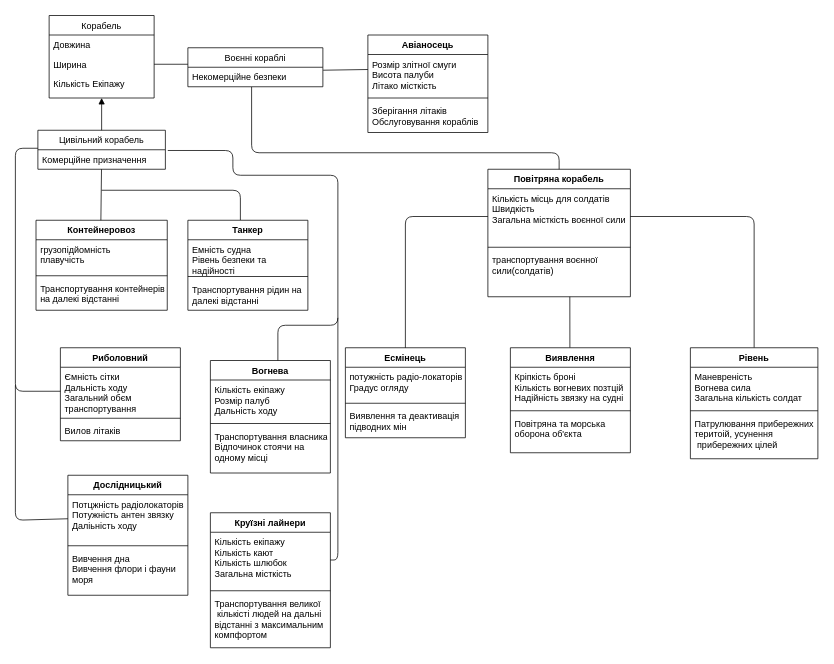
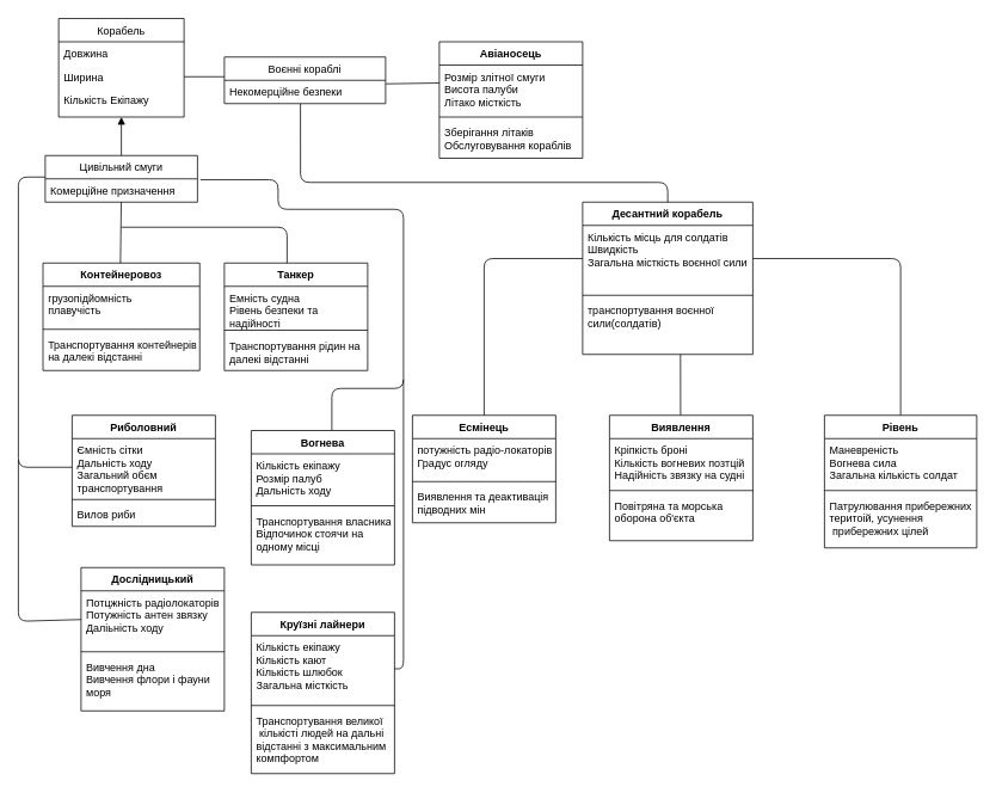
  <mxCell id="0" />
  <mxCell id="1" parent="0" />
  <mxCell id="2" value="Корабель" style="swimlane;fontStyle=0;childLayout=stackLayout;horizontal=1;startSize=26;fillColor=none;horizontalStack=0;resizeParent=1;resizeParentMax=0;resizeLast=0;collapsible=1;marginBottom=0;" vertex="1" parent="1"><mxGeometry x="65" y="20" width="140" height="110" as="geometry" /></mxCell>
  <mxCell id="3" value="Довжина&#10;" style="text;strokeColor=none;fillColor=none;align=left;verticalAlign=top;spacingLeft=4;spacingRight=4;overflow=hidden;rotatable=0;points=[[0,0.5],[1,0.5]];portConstraint=eastwest;" vertex="1" parent="2"><mxGeometry y="26" width="140" height="26" as="geometry" /></mxCell>
  <mxCell id="4" value="Ширина" style="text;strokeColor=none;fillColor=none;align=left;verticalAlign=top;spacingLeft=4;spacingRight=4;overflow=hidden;rotatable=0;points=[[0,0.5],[1,0.5]];portConstraint=eastwest;" vertex="1" parent="2"><mxGeometry y="52" width="140" height="26" as="geometry" /></mxCell>
  <mxCell id="5" value="Кількість Екіпажу&#10;" style="text;strokeColor=none;fillColor=none;align=left;verticalAlign=top;spacingLeft=4;spacingRight=4;overflow=hidden;rotatable=0;points=[[0,0.5],[1,0.5]];portConstraint=eastwest;" vertex="1" parent="2"><mxGeometry y="78" width="140" height="32" as="geometry" /></mxCell>
- <mxCell id="6" value="Цивільний корабель" style="swimlane;fontStyle=0;childLayout=stackLayout;horizontal=1;startSize=26;fillColor=none;horizontalStack=0;resizeParent=1;resizeParentMax=0;resizeLast=0;collapsible=1;marginBottom=0;" vertex="1" parent="1"><mxGeometry x="50" y="173" width="170" height="52" as="geometry" /></mxCell>
+ <mxCell id="6" value="Цивільний смуги" style="swimlane;fontStyle=0;childLayout=stackLayout;horizontal=1;startSize=26;fillColor=none;horizontalStack=0;resizeParent=1;resizeParentMax=0;resizeLast=0;collapsible=1;marginBottom=0;" vertex="1" parent="1"><mxGeometry x="50" y="173" width="170" height="52" as="geometry" /></mxCell>
  <mxCell id="7" value="Комерційне призначення" style="text;strokeColor=none;fillColor=none;align=left;verticalAlign=top;spacingLeft=4;spacingRight=4;overflow=hidden;rotatable=0;points=[[0,0.5],[1,0.5]];portConstraint=eastwest;" vertex="1" parent="6"><mxGeometry y="26" width="170" height="26" as="geometry" /></mxCell>
  <mxCell id="8" value="Воєнні кораблі" style="swimlane;fontStyle=0;childLayout=stackLayout;horizontal=1;startSize=26;fillColor=none;horizontalStack=0;resizeParent=1;resizeParentMax=0;resizeLast=0;collapsible=1;marginBottom=0;" vertex="1" parent="1"><mxGeometry x="250" y="63" width="180" height="52" as="geometry" /></mxCell>
  <mxCell id="9" value="Некомерційне безпеки" style="text;strokeColor=none;fillColor=none;align=left;verticalAlign=top;spacingLeft=4;spacingRight=4;overflow=hidden;rotatable=0;points=[[0,0.5],[1,0.5]];portConstraint=eastwest;" vertex="1" parent="8"><mxGeometry y="26" width="180" height="26" as="geometry" /></mxCell>
  <mxCell id="10" value="" style="endArrow=block;html=1;exitX=0.5;exitY=0;exitDx=0;exitDy=0;" edge="1" parent="1" source="6" target="5"><mxGeometry width="50" height="50" relative="1" as="geometry"><mxPoint x="290" y="393" as="sourcePoint" /><mxPoint x="340" y="343" as="targetPoint" /></mxGeometry></mxCell>
  <mxCell id="11" value="" style="endArrow=none;html=1;exitX=1;exitY=0.5;exitDx=0;exitDy=0;entryX=0;entryY=0.5;entryDx=0;entryDy=0;" edge="1" parent="1" source="4"><mxGeometry width="50" height="50" relative="1" as="geometry"><mxPoint x="200" y="103" as="sourcePoint" /><mxPoint x="250" y="85" as="targetPoint" /></mxGeometry></mxCell>
  <mxCell id="12" value="" style="endArrow=none;html=1;exitX=1.002;exitY=0.152;exitDx=0;exitDy=0;exitPerimeter=0;entryX=0;entryY=0.5;entryDx=0;entryDy=0;" edge="1" parent="1" source="9"><mxGeometry width="50" height="50" relative="1" as="geometry"><mxPoint x="430" y="123" as="sourcePoint" /><mxPoint x="490" y="92" as="targetPoint" /></mxGeometry></mxCell>
  <mxCell id="13" value="Авіаносець" style="swimlane;fontStyle=1;align=center;verticalAlign=top;childLayout=stackLayout;horizontal=1;startSize=26;horizontalStack=0;resizeParent=1;resizeParentMax=0;resizeLast=0;collapsible=1;marginBottom=0;" vertex="1" parent="1"><mxGeometry x="490" y="46" width="160" height="130" as="geometry" /></mxCell>
  <mxCell id="14" value="Розмір злітної смуги&#10;Висота палуби&#10;Літако місткість" style="text;strokeColor=none;fillColor=none;align=left;verticalAlign=top;spacingLeft=4;spacingRight=4;overflow=hidden;rotatable=0;points=[[0,0.5],[1,0.5]];portConstraint=eastwest;" vertex="1" parent="13"><mxGeometry y="26" width="160" height="54" as="geometry" /></mxCell>
  <mxCell id="15" value="" style="line;strokeWidth=1;fillColor=none;align=left;verticalAlign=middle;spacingTop=-1;spacingLeft=3;spacingRight=3;rotatable=0;labelPosition=right;points=[];portConstraint=eastwest;" vertex="1" parent="13"><mxGeometry y="80" width="160" height="8" as="geometry" /></mxCell>
  <mxCell id="16" value="Зберігання літаків&#10;Обслуговування кораблів" style="text;strokeColor=none;fillColor=none;align=left;verticalAlign=top;spacingLeft=4;spacingRight=4;overflow=hidden;rotatable=0;points=[[0,0.5],[1,0.5]];portConstraint=eastwest;" vertex="1" parent="13"><mxGeometry y="88" width="160" height="42" as="geometry" /></mxCell>
- <mxCell id="17" value="Повітряна корабель" style="swimlane;fontStyle=1;align=center;verticalAlign=top;childLayout=stackLayout;horizontal=1;startSize=26;horizontalStack=0;resizeParent=1;resizeParentMax=0;resizeLast=0;collapsible=1;marginBottom=0;" vertex="1" parent="1"><mxGeometry x="650" y="225" width="190" height="170" as="geometry" /></mxCell>
+ <mxCell id="17" value="Десантний корабель" style="swimlane;fontStyle=1;align=center;verticalAlign=top;childLayout=stackLayout;horizontal=1;startSize=26;horizontalStack=0;resizeParent=1;resizeParentMax=0;resizeLast=0;collapsible=1;marginBottom=0;" vertex="1" parent="1"><mxGeometry x="650" y="225" width="190" height="170" as="geometry" /></mxCell>
  <mxCell id="18" value="Кількість місць для солдатів&#10;Швидкість&#10;Загальна місткість воєнної сили" style="text;strokeColor=none;fillColor=none;align=left;verticalAlign=top;spacingLeft=4;spacingRight=4;overflow=hidden;rotatable=0;points=[[0,0.5],[1,0.5]];portConstraint=eastwest;" vertex="1" parent="17"><mxGeometry y="26" width="190" height="74" as="geometry" /></mxCell>
  <mxCell id="19" value="" style="line;strokeWidth=1;fillColor=none;align=left;verticalAlign=middle;spacingTop=-1;spacingLeft=3;spacingRight=3;rotatable=0;labelPosition=right;points=[];portConstraint=eastwest;" vertex="1" parent="17"><mxGeometry y="100" width="190" height="8" as="geometry" /></mxCell>
  <mxCell id="20" value="транспортування воєнної &#10;сили(солдатів)" style="text;strokeColor=none;fillColor=none;align=left;verticalAlign=top;spacingLeft=4;spacingRight=4;overflow=hidden;rotatable=0;points=[[0,0.5],[1,0.5]];portConstraint=eastwest;" vertex="1" parent="17"><mxGeometry y="108" width="190" height="62" as="geometry" /></mxCell>
  <mxCell id="21" value="" style="endArrow=none;html=1;exitX=0.5;exitY=0;exitDx=0;exitDy=0;entryX=0.472;entryY=1.011;entryDx=0;entryDy=0;entryPerimeter=0;" edge="1" parent="1" source="17" target="9"><mxGeometry width="50" height="50" relative="1" as="geometry"><mxPoint x="500" y="233" as="sourcePoint" /><mxPoint x="339" y="120" as="targetPoint" /><Array as="points"><mxPoint x="745" y="203" /><mxPoint x="335" y="203" /></Array></mxGeometry></mxCell>
  <mxCell id="22" value="Есмінець" style="swimlane;fontStyle=1;align=center;verticalAlign=top;childLayout=stackLayout;horizontal=1;startSize=26;horizontalStack=0;resizeParent=1;resizeParentMax=0;resizeLast=0;collapsible=1;marginBottom=0;" vertex="1" parent="1"><mxGeometry x="460" y="463" width="160" height="120" as="geometry" /></mxCell>
  <mxCell id="23" value="потужність радіо-локаторів&#10;Градус огляду" style="text;strokeColor=none;fillColor=none;align=left;verticalAlign=top;spacingLeft=4;spacingRight=4;overflow=hidden;rotatable=0;points=[[0,0.5],[1,0.5]];portConstraint=eastwest;" vertex="1" parent="22"><mxGeometry y="26" width="160" height="44" as="geometry" /></mxCell>
  <mxCell id="24" value="" style="line;strokeWidth=1;fillColor=none;align=left;verticalAlign=middle;spacingTop=-1;spacingLeft=3;spacingRight=3;rotatable=0;labelPosition=right;points=[];portConstraint=eastwest;" vertex="1" parent="22"><mxGeometry y="70" width="160" height="8" as="geometry" /></mxCell>
  <mxCell id="25" value="Виявлення та деактивація &#10;підводних мін" style="text;strokeColor=none;fillColor=none;align=left;verticalAlign=top;spacingLeft=4;spacingRight=4;overflow=hidden;rotatable=0;points=[[0,0.5],[1,0.5]];portConstraint=eastwest;" vertex="1" parent="22"><mxGeometry y="78" width="160" height="42" as="geometry" /></mxCell>
  <mxCell id="26" value="" style="endArrow=none;html=1;exitX=0.5;exitY=0;exitDx=0;exitDy=0;entryX=0;entryY=0.5;entryDx=0;entryDy=0;" edge="1" parent="1" source="22" target="18"><mxGeometry width="50" height="50" relative="1" as="geometry"><mxPoint x="300" y="433" as="sourcePoint" /><mxPoint x="350" y="383" as="targetPoint" /><Array as="points"><mxPoint x="540" y="288" /></Array></mxGeometry></mxCell>
  <mxCell id="27" value="" style="endArrow=none;html=1;exitX=0.496;exitY=0;exitDx=0;exitDy=0;exitPerimeter=0;" edge="1" parent="1" source="28"><mxGeometry width="50" height="50" relative="1" as="geometry"><mxPoint x="759.29" y="455" as="sourcePoint" /><mxPoint x="759.29" y="395" as="targetPoint" /></mxGeometry></mxCell>
  <mxCell id="28" value="Виявлення" style="swimlane;fontStyle=1;align=center;verticalAlign=top;childLayout=stackLayout;horizontal=1;startSize=26;horizontalStack=0;resizeParent=1;resizeParentMax=0;resizeLast=0;collapsible=1;marginBottom=0;" vertex="1" parent="1"><mxGeometry x="680" y="463" width="160" height="140" as="geometry" /></mxCell>
  <mxCell id="29" value="Кріпкість броні&#10;Кількість вогневих позтцій&#10;Надійність звязку на судні" style="text;strokeColor=none;fillColor=none;align=left;verticalAlign=top;spacingLeft=4;spacingRight=4;overflow=hidden;rotatable=0;points=[[0,0.5],[1,0.5]];portConstraint=eastwest;" vertex="1" parent="28"><mxGeometry y="26" width="160" height="54" as="geometry" /></mxCell>
  <mxCell id="30" value="" style="line;strokeWidth=1;fillColor=none;align=left;verticalAlign=middle;spacingTop=-1;spacingLeft=3;spacingRight=3;rotatable=0;labelPosition=right;points=[];portConstraint=eastwest;" vertex="1" parent="28"><mxGeometry y="80" width="160" height="8" as="geometry" /></mxCell>
  <mxCell id="31" value="Повітряна та морська&#10;оборона об'єкта" style="text;strokeColor=none;fillColor=none;align=left;verticalAlign=top;spacingLeft=4;spacingRight=4;overflow=hidden;rotatable=0;points=[[0,0.5],[1,0.5]];portConstraint=eastwest;" vertex="1" parent="28"><mxGeometry y="88" width="160" height="52" as="geometry" /></mxCell>
  <mxCell id="32" value="" style="endArrow=none;html=1;exitX=1;exitY=0.5;exitDx=0;exitDy=0;entryX=0.5;entryY=0;entryDx=0;entryDy=0;" edge="1" parent="1" source="18" target="33"><mxGeometry width="50" height="50" relative="1" as="geometry"><mxPoint x="660" y="333" as="sourcePoint" /><mxPoint x="780" y="473" as="targetPoint" /><Array as="points"><mxPoint x="1005" y="288" /></Array></mxGeometry></mxCell>
  <mxCell id="33" value="Рівень" style="swimlane;fontStyle=1;align=center;verticalAlign=top;childLayout=stackLayout;horizontal=1;startSize=26;horizontalStack=0;resizeParent=1;resizeParentMax=0;resizeLast=0;collapsible=1;marginBottom=0;" vertex="1" parent="1"><mxGeometry x="920" y="463" width="170" height="148" as="geometry" /></mxCell>
  <mxCell id="34" value="Маневреність&#10;Вогнева сила&#10;Загальна кількість солдат" style="text;strokeColor=none;fillColor=none;align=left;verticalAlign=top;spacingLeft=4;spacingRight=4;overflow=hidden;rotatable=0;points=[[0,0.5],[1,0.5]];portConstraint=eastwest;" vertex="1" parent="33"><mxGeometry y="26" width="170" height="54" as="geometry" /></mxCell>
  <mxCell id="35" value="" style="line;strokeWidth=1;fillColor=none;align=left;verticalAlign=middle;spacingTop=-1;spacingLeft=3;spacingRight=3;rotatable=0;labelPosition=right;points=[];portConstraint=eastwest;" vertex="1" parent="33"><mxGeometry y="80" width="170" height="8" as="geometry" /></mxCell>
  <mxCell id="36" value="Патрулювання прибережних &#10;теритоій, усунення&#10; прибережних цілей&#10;" style="text;strokeColor=none;fillColor=none;align=left;verticalAlign=top;spacingLeft=4;spacingRight=4;overflow=hidden;rotatable=0;points=[[0,0.5],[1,0.5]];portConstraint=eastwest;" vertex="1" parent="33"><mxGeometry y="88" width="170" height="60" as="geometry" /></mxCell>
  <mxCell id="37" value="Контейнеровоз" style="swimlane;fontStyle=1;align=center;verticalAlign=top;childLayout=stackLayout;horizontal=1;startSize=26;horizontalStack=0;resizeParent=1;resizeParentMax=0;resizeLast=0;collapsible=1;marginBottom=0;" vertex="1" parent="1"><mxGeometry x="47.5" y="293" width="175" height="120" as="geometry" /></mxCell>
  <mxCell id="38" value="грузопідйомність&#10;плавучість" style="text;strokeColor=none;fillColor=none;align=left;verticalAlign=top;spacingLeft=4;spacingRight=4;overflow=hidden;rotatable=0;points=[[0,0.5],[1,0.5]];portConstraint=eastwest;" vertex="1" parent="37"><mxGeometry y="26" width="175" height="44" as="geometry" /></mxCell>
  <mxCell id="39" value="" style="line;strokeWidth=1;fillColor=none;align=left;verticalAlign=middle;spacingTop=-1;spacingLeft=3;spacingRight=3;rotatable=0;labelPosition=right;points=[];portConstraint=eastwest;" vertex="1" parent="37"><mxGeometry y="70" width="175" height="8" as="geometry" /></mxCell>
  <mxCell id="40" value="Транспортування контейнерів &#10;на далекі відстанні" style="text;strokeColor=none;fillColor=none;align=left;verticalAlign=top;spacingLeft=4;spacingRight=4;overflow=hidden;rotatable=0;points=[[0,0.5],[1,0.5]];portConstraint=eastwest;" vertex="1" parent="37"><mxGeometry y="78" width="175" height="42" as="geometry" /></mxCell>
  <mxCell id="41" value="" style="endArrow=none;html=1;" edge="1" parent="1" target="7"><mxGeometry width="50" height="50" relative="1" as="geometry"><mxPoint x="134" y="293" as="sourcePoint" /><mxPoint x="160" y="233" as="targetPoint" /></mxGeometry></mxCell>
  <mxCell id="42" value="" style="endArrow=none;html=1;" edge="1" parent="1"><mxGeometry width="50" height="50" relative="1" as="geometry"><mxPoint x="135" y="253" as="sourcePoint" /><mxPoint x="320" y="293" as="targetPoint" /><Array as="points"><mxPoint x="320" y="253" /></Array></mxGeometry></mxCell>
  <mxCell id="43" value="Танкер" style="swimlane;fontStyle=1;align=center;verticalAlign=top;childLayout=stackLayout;horizontal=1;startSize=26;horizontalStack=0;resizeParent=1;resizeParentMax=0;resizeLast=0;collapsible=1;marginBottom=0;" vertex="1" parent="1"><mxGeometry x="250" y="293" width="160" height="120" as="geometry" /></mxCell>
  <mxCell id="44" value="Емність судна&#10;Рівень безпеки та &#10;надійності" style="text;strokeColor=none;fillColor=none;align=left;verticalAlign=top;spacingLeft=4;spacingRight=4;overflow=hidden;rotatable=0;points=[[0,0.5],[1,0.5]];portConstraint=eastwest;" vertex="1" parent="43"><mxGeometry y="26" width="160" height="44" as="geometry" /></mxCell>
  <mxCell id="45" value="" style="line;strokeWidth=1;fillColor=none;align=left;verticalAlign=middle;spacingTop=-1;spacingLeft=3;spacingRight=3;rotatable=0;labelPosition=right;points=[];portConstraint=eastwest;" vertex="1" parent="43"><mxGeometry y="70" width="160" height="10" as="geometry" /></mxCell>
  <mxCell id="46" value="Транспортування рідин на&#10;далекі відстанні" style="text;strokeColor=none;fillColor=none;align=left;verticalAlign=top;spacingLeft=4;spacingRight=4;overflow=hidden;rotatable=0;points=[[0,0.5],[1,0.5]];portConstraint=eastwest;" vertex="1" parent="43"><mxGeometry y="80" width="160" height="40" as="geometry" /></mxCell>
  <mxCell id="47" value="" style="endArrow=none;html=1;exitX=0;exitY=0.5;exitDx=0;exitDy=0;" edge="1" parent="1" source="49"><mxGeometry width="50" height="50" relative="1" as="geometry"><mxPoint x="90" y="503" as="sourcePoint" /><mxPoint x="50" y="197" as="targetPoint" /><Array as="points"><mxPoint x="20" y="521" /><mxPoint x="20" y="197" /></Array></mxGeometry></mxCell>
  <mxCell id="48" value="Риболовний" style="swimlane;fontStyle=1;align=center;verticalAlign=top;childLayout=stackLayout;horizontal=1;startSize=26;horizontalStack=0;resizeParent=1;resizeParentMax=0;resizeLast=0;collapsible=1;marginBottom=0;" vertex="1" parent="1"><mxGeometry x="80" y="463" width="160" height="124" as="geometry" /></mxCell>
  <mxCell id="49" value="Ємність сітки&#10;Дальність ходу&#10;Загальний обєм&#10;транспортування" style="text;strokeColor=none;fillColor=none;align=left;verticalAlign=top;spacingLeft=4;spacingRight=4;overflow=hidden;rotatable=0;points=[[0,0.5],[1,0.5]];portConstraint=eastwest;" vertex="1" parent="48"><mxGeometry y="26" width="160" height="64" as="geometry" /></mxCell>
  <mxCell id="50" value="" style="line;strokeWidth=1;fillColor=none;align=left;verticalAlign=middle;spacingTop=-1;spacingLeft=3;spacingRight=3;rotatable=0;labelPosition=right;points=[];portConstraint=eastwest;" vertex="1" parent="48"><mxGeometry y="90" width="160" height="8" as="geometry" /></mxCell>
- <mxCell id="51" value="Вилов літаків" style="text;strokeColor=none;fillColor=none;align=left;verticalAlign=top;spacingLeft=4;spacingRight=4;overflow=hidden;rotatable=0;points=[[0,0.5],[1,0.5]];portConstraint=eastwest;" vertex="1" parent="48"><mxGeometry y="98" width="160" height="26" as="geometry" /></mxCell>
+ <mxCell id="51" value="Вилов риби" style="text;strokeColor=none;fillColor=none;align=left;verticalAlign=top;spacingLeft=4;spacingRight=4;overflow=hidden;rotatable=0;points=[[0,0.5],[1,0.5]];portConstraint=eastwest;" vertex="1" parent="48"><mxGeometry y="98" width="160" height="26" as="geometry" /></mxCell>
  <mxCell id="52" value="" style="endArrow=none;html=1;exitX=0;exitY=0.5;exitDx=0;exitDy=0;" edge="1" parent="1" source="54"><mxGeometry width="50" height="50" relative="1" as="geometry"><mxPoint x="70" y="731" as="sourcePoint" /><mxPoint x="20" y="513" as="targetPoint" /><Array as="points"><mxPoint x="20" y="693" /></Array></mxGeometry></mxCell>
  <mxCell id="53" value="Дослідницький" style="swimlane;fontStyle=1;align=center;verticalAlign=top;childLayout=stackLayout;horizontal=1;startSize=26;horizontalStack=0;resizeParent=1;resizeParentMax=0;resizeLast=0;collapsible=1;marginBottom=0;" vertex="1" parent="1"><mxGeometry x="90" y="633" width="160" height="160" as="geometry" /></mxCell>
  <mxCell id="54" value="Потцжність радіолокаторів&#10;Потужність антен звязку &#10;Даліьність ходу" style="text;strokeColor=none;fillColor=none;align=left;verticalAlign=top;spacingLeft=4;spacingRight=4;overflow=hidden;rotatable=0;points=[[0,0.5],[1,0.5]];portConstraint=eastwest;" vertex="1" parent="53"><mxGeometry y="26" width="160" height="64" as="geometry" /></mxCell>
  <mxCell id="55" value="" style="line;strokeWidth=1;fillColor=none;align=left;verticalAlign=middle;spacingTop=-1;spacingLeft=3;spacingRight=3;rotatable=0;labelPosition=right;points=[];portConstraint=eastwest;" vertex="1" parent="53"><mxGeometry y="90" width="160" height="8" as="geometry" /></mxCell>
  <mxCell id="56" value="Вивчення дна&#10;Вивчення флори і фауни &#10;моря" style="text;strokeColor=none;fillColor=none;align=left;verticalAlign=top;spacingLeft=4;spacingRight=4;overflow=hidden;rotatable=0;points=[[0,0.5],[1,0.5]];portConstraint=eastwest;" vertex="1" parent="53"><mxGeometry y="98" width="160" height="62" as="geometry" /></mxCell>
  <mxCell id="57" value="" style="endArrow=none;html=1;exitX=1.019;exitY=0.038;exitDx=0;exitDy=0;exitPerimeter=0;" edge="1" parent="1" source="7"><mxGeometry width="50" height="50" relative="1" as="geometry"><mxPoint x="220" y="223" as="sourcePoint" /><mxPoint x="370" y="483" as="targetPoint" /><Array as="points"><mxPoint x="310" y="200" /><mxPoint x="310" y="233" /><mxPoint x="450" y="233" /><mxPoint x="450" y="433" /><mxPoint x="370" y="433" /></Array></mxGeometry></mxCell>
  <mxCell id="58" value="Вогнева" style="swimlane;fontStyle=1;align=center;verticalAlign=top;childLayout=stackLayout;horizontal=1;startSize=26;horizontalStack=0;resizeParent=1;resizeParentMax=0;resizeLast=0;collapsible=1;marginBottom=0;" vertex="1" parent="1"><mxGeometry x="280" y="480" width="160" height="150" as="geometry" /></mxCell>
  <mxCell id="59" value="Кількість екіпажу&#10;Розмір палуб&#10;Дальність ходу" style="text;strokeColor=none;fillColor=none;align=left;verticalAlign=top;spacingLeft=4;spacingRight=4;overflow=hidden;rotatable=0;points=[[0,0.5],[1,0.5]];portConstraint=eastwest;" vertex="1" parent="58"><mxGeometry y="26" width="160" height="54" as="geometry" /></mxCell>
  <mxCell id="60" value="" style="line;strokeWidth=1;fillColor=none;align=left;verticalAlign=middle;spacingTop=-1;spacingLeft=3;spacingRight=3;rotatable=0;labelPosition=right;points=[];portConstraint=eastwest;" vertex="1" parent="58"><mxGeometry y="80" width="160" height="8" as="geometry" /></mxCell>
  <mxCell id="61" value="Транспортування власника&#10;Відпочинок стоячи на &#10;одному місці" style="text;strokeColor=none;fillColor=none;align=left;verticalAlign=top;spacingLeft=4;spacingRight=4;overflow=hidden;rotatable=0;points=[[0,0.5],[1,0.5]];portConstraint=eastwest;" vertex="1" parent="58"><mxGeometry y="88" width="160" height="62" as="geometry" /></mxCell>
  <mxCell id="62" value="" style="endArrow=none;html=1;exitX=1;exitY=0.5;exitDx=0;exitDy=0;" edge="1" parent="1" source="64"><mxGeometry width="50" height="50" relative="1" as="geometry"><mxPoint x="450" y="763" as="sourcePoint" /><mxPoint x="450" y="423" as="targetPoint" /><Array as="points"><mxPoint x="450" y="746" /></Array></mxGeometry></mxCell>
  <mxCell id="63" value="Круїзні лайнери" style="swimlane;fontStyle=1;align=center;verticalAlign=top;childLayout=stackLayout;horizontal=1;startSize=26;horizontalStack=0;resizeParent=1;resizeParentMax=0;resizeLast=0;collapsible=1;marginBottom=0;" vertex="1" parent="1"><mxGeometry x="280" y="683" width="160" height="180" as="geometry" /></mxCell>
  <mxCell id="64" value="Кількість екіпажу&#10;Кількість кают&#10;Кількість шлюбок&#10;Загальна місткість" style="text;strokeColor=none;fillColor=none;align=left;verticalAlign=top;spacingLeft=4;spacingRight=4;overflow=hidden;rotatable=0;points=[[0,0.5],[1,0.5]];portConstraint=eastwest;" vertex="1" parent="63"><mxGeometry y="26" width="160" height="74" as="geometry" /></mxCell>
  <mxCell id="65" value="" style="line;strokeWidth=1;fillColor=none;align=left;verticalAlign=middle;spacingTop=-1;spacingLeft=3;spacingRight=3;rotatable=0;labelPosition=right;points=[];portConstraint=eastwest;" vertex="1" parent="63"><mxGeometry y="100" width="160" height="8" as="geometry" /></mxCell>
  <mxCell id="66" value="Транспортування великої&#10; кількісті людей на дальні &#10;відстанні з максимальним &#10;компфортом" style="text;strokeColor=none;fillColor=none;align=left;verticalAlign=top;spacingLeft=4;spacingRight=4;overflow=hidden;rotatable=0;points=[[0,0.5],[1,0.5]];portConstraint=eastwest;" vertex="1" parent="63"><mxGeometry y="108" width="160" height="72" as="geometry" /></mxCell>
